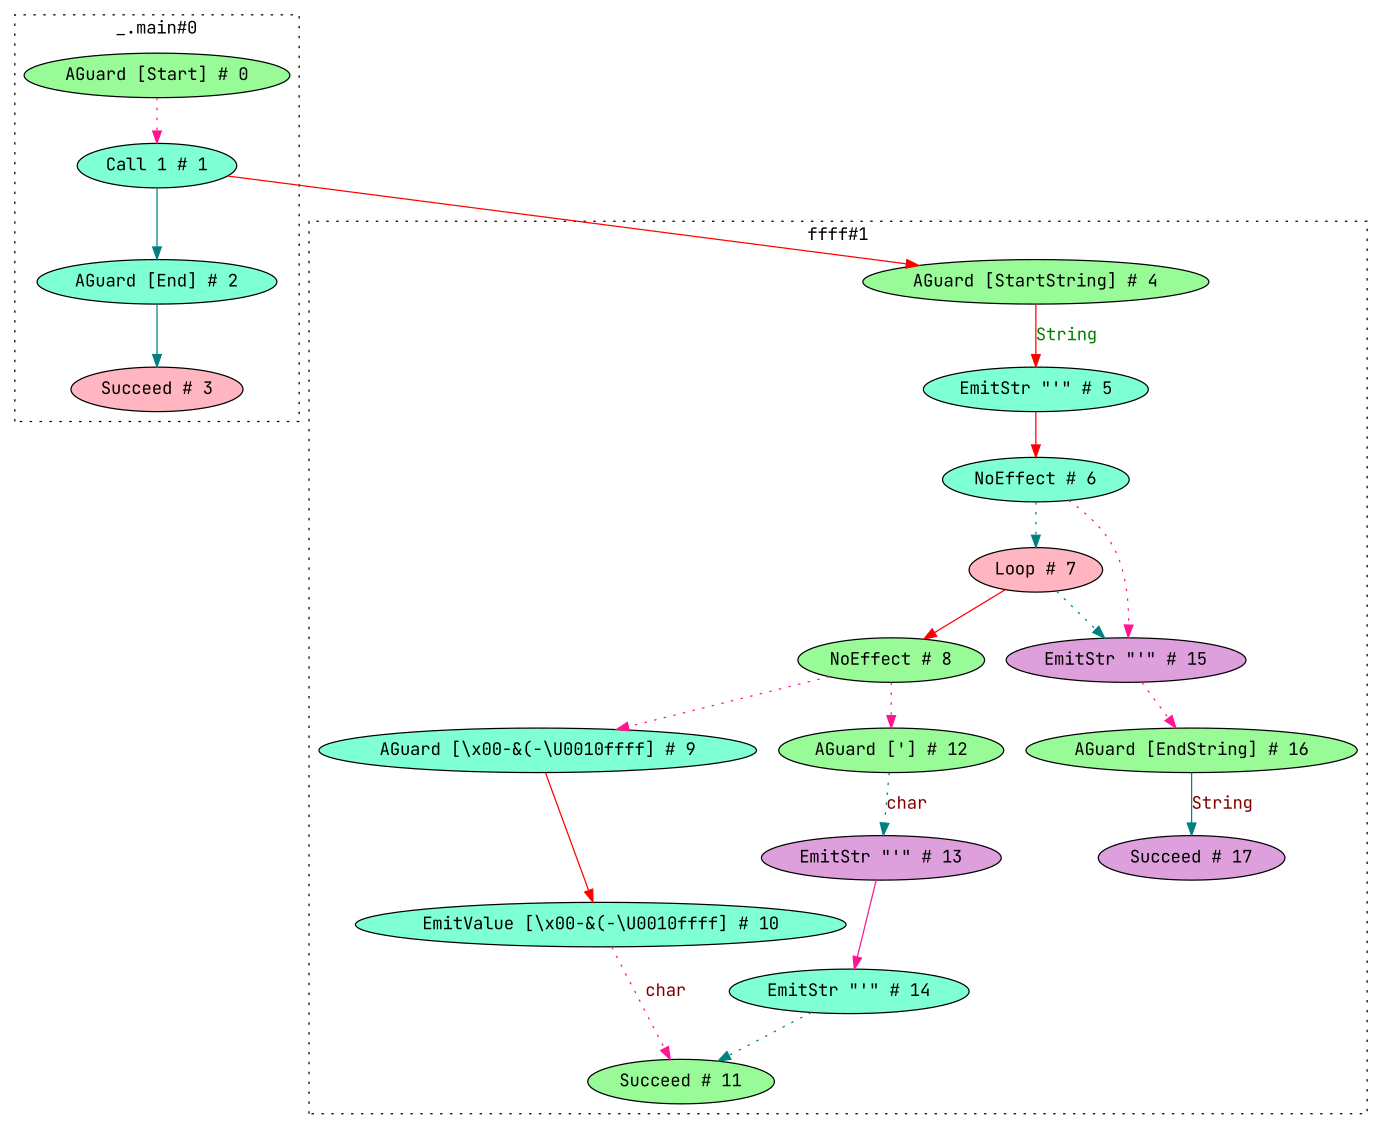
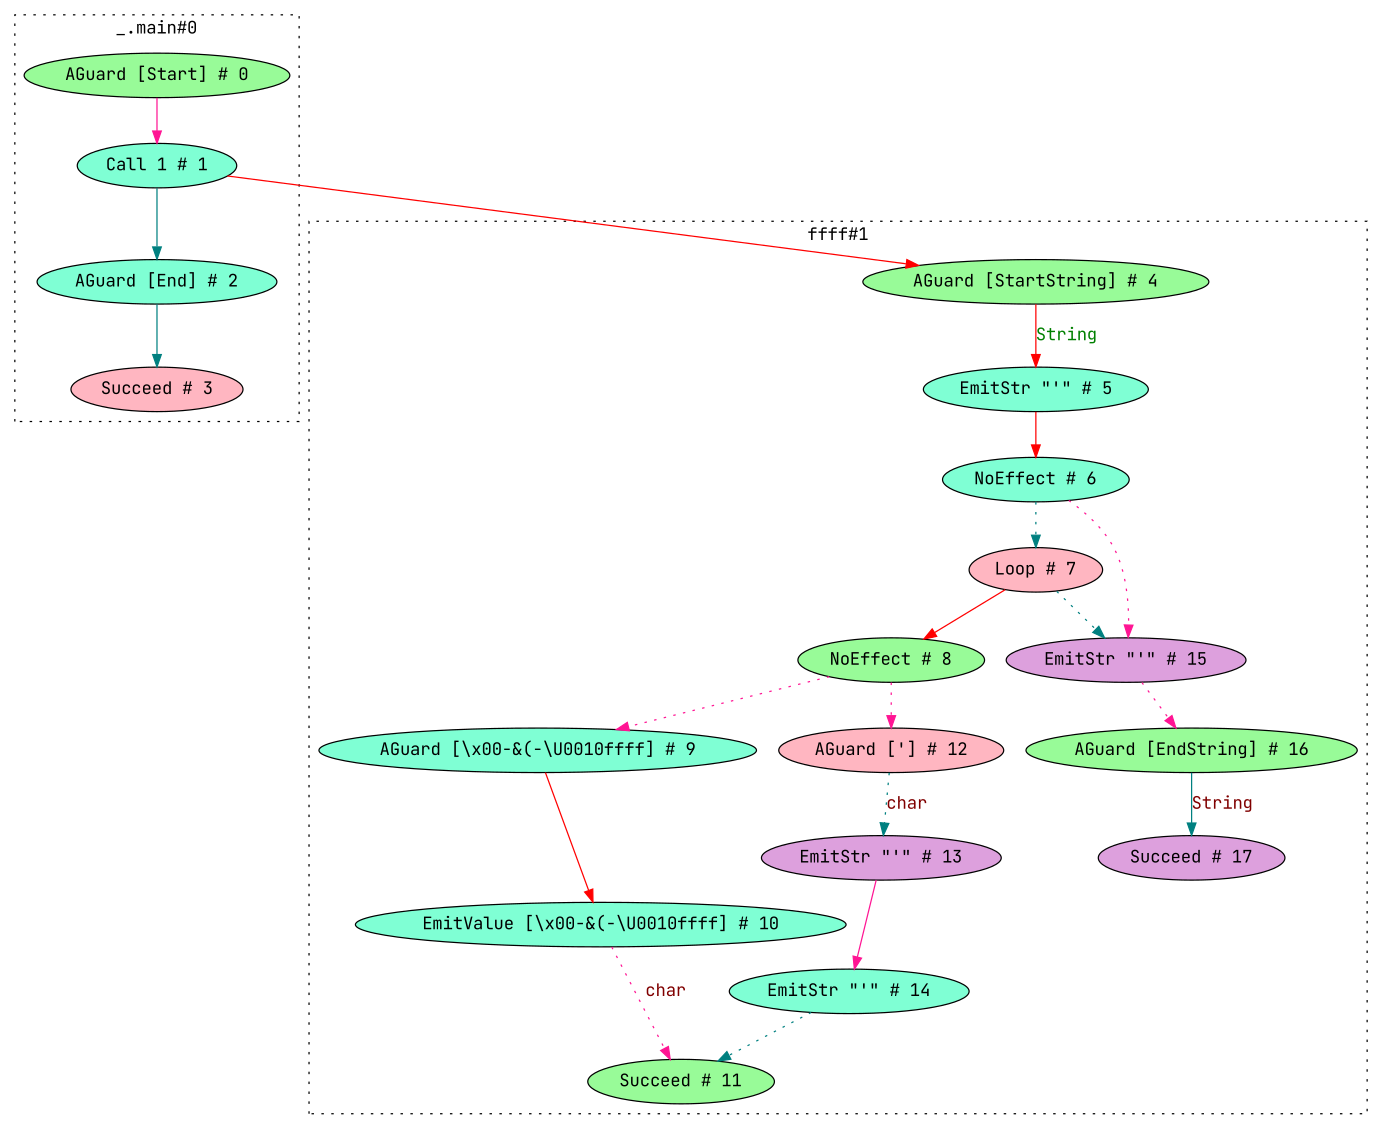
  digraph {
    fontname="JetBrains Mono"
    node [fillcolor=aquamarine fontname="JetBrains Mono" style=filled]
    edge [color=teal dir=forward fontname="JetBrains Mono" style=solid weight=2]
    n1 [fillcolor=palegreen label="AGuard [StartString] # 4"]
    n2 [label="EmitStr \"'\" # 5"]
    n3 [label="NoEffect # 6"]
    n4 [fillcolor=lightpink label="Loop # 7"]
    n5 [fillcolor=palegreen label="NoEffect # 8"]
    n6 [label="AGuard [\\x00-&(-\\U0010ffff] # 9"]
    n7 [label="EmitValue [\\x00-&(-\\U0010ffff] # 10"]
    n8 [fillcolor=palegreen label="Succeed # 11"]
-   n9 [fillcolor=palegreen label="AGuard ['] # 12"]
+   n9 [fillcolor=lightpink label="AGuard ['] # 12"]
    n10 [fillcolor=plum label="EmitStr \"'\" # 13"]
    n11 [label="EmitStr \"'\" # 14"]
    n12 [fillcolor=plum label="EmitStr \"'\" # 15"]
    n13 [fillcolor=palegreen label="AGuard [EndString] # 16"]
    n14 [fillcolor=plum label="Succeed # 17"]
    n15 [fillcolor=palegreen label="AGuard [Start] # 0"]
    n16 [label="Call 1 # 1"]
    n17 [label="AGuard [End] # 2"]
    n18 [fillcolor=lightpink label="Succeed # 3"]
    subgraph cluster_1 {
      label="ffff#1"
      style=dotted
      n1
      n2
      n3
      n4
      n5
      n6
      n7
      n8
      n9
      n10
      n11
      n12
      n13
      n14
    }
    subgraph cluster_2 {
      label="_.main#0"
      style=dotted
      n15
      n16
      n17
      n18
    }
    n1 -> n2 [color=red fontcolor="#008000" label=String]
    n2 -> n3 [color=red]
    n3 -> n4 [style=dotted]
    n3 -> n12 [color=deeppink style=dotted]
    n4 -> n5 [color=red]
    n4 -> n12 [style=dotted]
    n5 -> n6 [color=deeppink style=dotted]
    n5 -> n9 [color=deeppink style=dotted]
    n6 -> n7 [color=red]
    n7 -> n8 [color=deeppink fontcolor="#800000" label=char style=dotted]
    n9 -> n10 [fontcolor="#800000" label=char style=dotted]
    n10 -> n11 [color=deeppink]
    n11 -> n8 [style=dotted]
    n12 -> n13 [color=deeppink style=dotted]
    n13 -> n14 [fontcolor="#800000" label=String]
-   n15 -> n16 [color=deeppink fontcolor="#008000" style=dotted]
+   n15 -> n16 [color=deeppink fontcolor="#008000"]
    n16 -> n1 [color=red weight=1]
    n16 -> n17
    n17 -> n18 [fontcolor="#800000"]
  }
